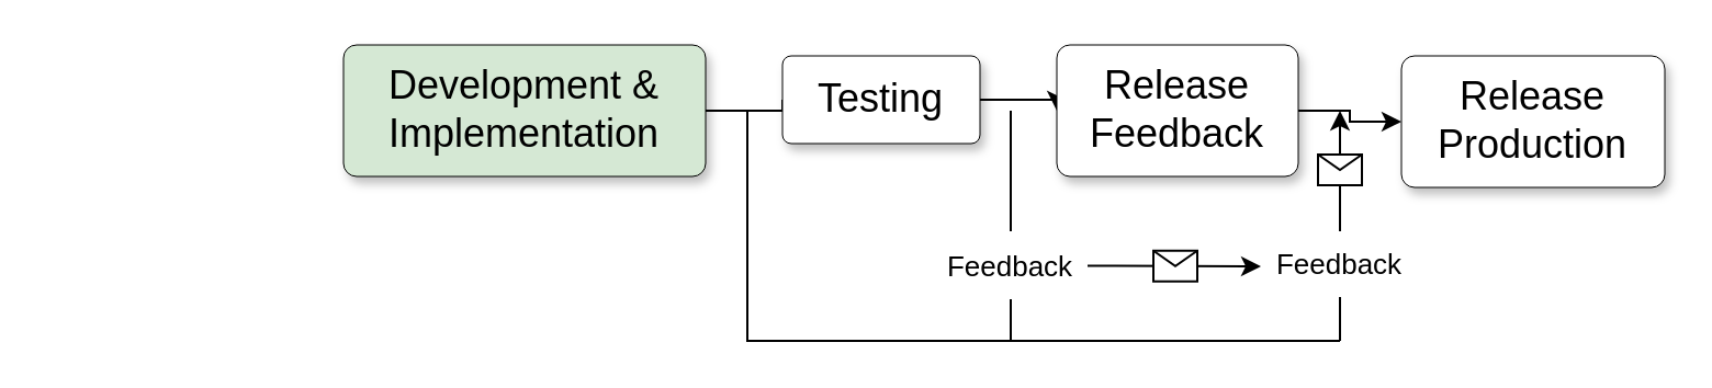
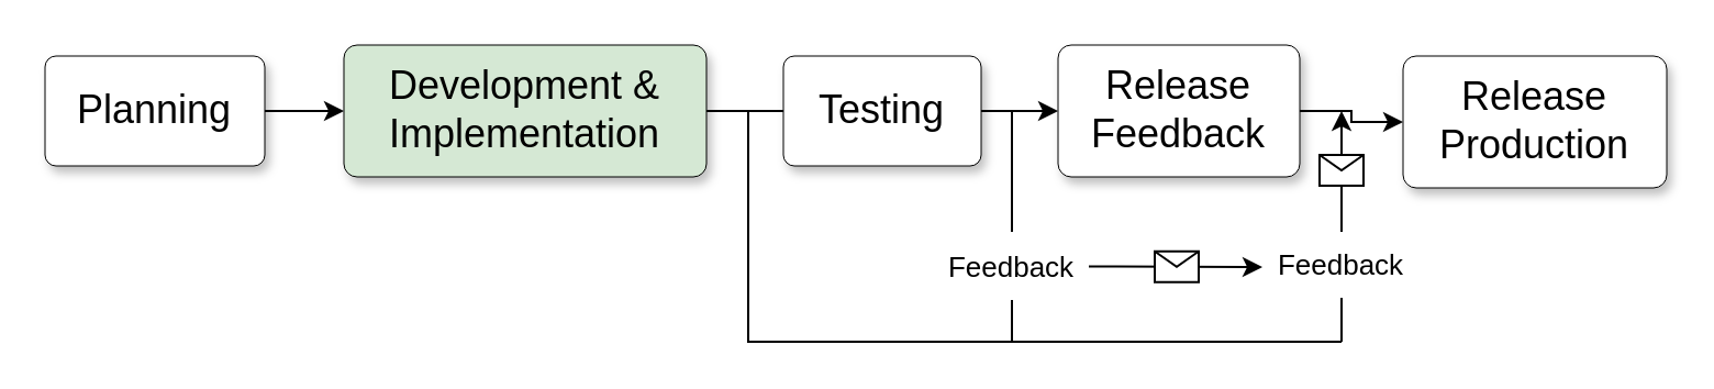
  <mxCell id="0" />
  <mxCell id="1" parent="0" />
+ <mxCell id="2" style="edgeStyle=orthogonalEdgeStyle;rounded=0;orthogonalLoop=1;jettySize=auto;html=1;exitX=1;exitY=0.5;exitDx=0;exitDy=0;entryX=0;entryY=0.5;entryDx=0;entryDy=0;" edge="1" parent="1" source="3" target="5"><mxGeometry relative="1" as="geometry" /></mxCell>
+ <mxCell id="3" value="&lt;font style=&quot;font-size: 18px;&quot;&gt;Planning&lt;/font&gt;" style="html=1;whiteSpace=wrap;rounded=1;arcSize=10;shadow=1;strokeWidth=0.5;" vertex="1" parent="1"><mxGeometry x="20" y="25" width="100" height="50" as="geometry" /></mxCell>
  <mxCell id="4" style="edgeStyle=orthogonalEdgeStyle;rounded=0;orthogonalLoop=1;jettySize=auto;html=1;exitX=1;exitY=0.5;exitDx=0;exitDy=0;entryX=0;entryY=0.5;entryDx=0;entryDy=0;endArrow=none;" edge="1" parent="1" source="5" target="7"><mxGeometry relative="1" as="geometry" /></mxCell>
  <mxCell id="5" value="&lt;div style=&quot;font-size: 18px;&quot;&gt;&lt;font style=&quot;font-size: 18px;&quot;&gt;Development &amp;amp;&lt;/font&gt;&lt;/div&gt;&lt;div style=&quot;font-size: 18px;&quot;&gt;&lt;font style=&quot;font-size: 18px;&quot;&gt;Implementation&lt;/font&gt;&lt;/div&gt;" style="html=1;whiteSpace=wrap;rounded=1;arcSize=10;shadow=1;strokeWidth=0.5;fillColor=#d5e8d4;" vertex="1" parent="1"><mxGeometry x="156" y="20" width="165" height="60" as="geometry" /></mxCell>
  <mxCell id="6" style="edgeStyle=orthogonalEdgeStyle;rounded=0;orthogonalLoop=1;jettySize=auto;html=1;exitX=1;exitY=0.5;exitDx=0;exitDy=0;entryX=0;entryY=0.5;entryDx=0;entryDy=0;" edge="1" parent="1" source="7" target="9"><mxGeometry relative="1" as="geometry" /></mxCell>
- <mxCell id="7" value="&lt;font style=&quot;font-size: 18px;&quot;&gt;Testing&lt;/font&gt;" style="html=1;whiteSpace=wrap;rounded=1;arcSize=10;shadow=1;strokeWidth=0.5;" vertex="1" parent="1"><mxGeometry x="356" y="25" width="90" height="40" as="geometry" /></mxCell>
+ <mxCell id="7" value="&lt;font style=&quot;font-size: 18px;&quot;&gt;Testing&lt;/font&gt;" style="html=1;whiteSpace=wrap;rounded=1;arcSize=10;shadow=1;strokeWidth=0.5;" vertex="1" parent="1"><mxGeometry x="356" y="25" width="90" height="50" as="geometry" /></mxCell>
  <mxCell id="8" style="edgeStyle=orthogonalEdgeStyle;rounded=0;orthogonalLoop=1;jettySize=auto;html=1;exitX=1;exitY=0.5;exitDx=0;exitDy=0;entryX=0;entryY=0.5;entryDx=0;entryDy=0;" edge="1" parent="1" source="9" target="11"><mxGeometry relative="1" as="geometry" /></mxCell>
  <mxCell id="9" value="&lt;div style=&quot;font-size: 18px;&quot;&gt;&lt;div&gt;Release&lt;/div&gt;&lt;div&gt;&lt;span style=&quot;background-color: initial;&quot;&gt;Feedback&lt;/span&gt;&lt;/div&gt;&lt;/div&gt;" style="html=1;whiteSpace=wrap;rounded=1;arcSize=10;shadow=1;strokeWidth=0.5;" vertex="1" parent="1"><mxGeometry x="481" y="20" width="110" height="60" as="geometry" /></mxCell>
  <mxCell id="10" value="Feedback" style="text;html=1;strokeColor=none;fillColor=none;align=center;verticalAlign=middle;whiteSpace=wrap;rounded=0;fontSize=13;" vertex="1" parent="1"><mxGeometry x="580" y="105" width="60" height="30" as="geometry" /></mxCell>
  <mxCell id="11" value="&lt;div style=&quot;font-size: 18px;&quot;&gt;&lt;div&gt;Release&lt;/div&gt;&lt;div&gt;&lt;span style=&quot;background-color: initial;&quot;&gt;Production&lt;/span&gt;&lt;/div&gt;&lt;/div&gt;" style="html=1;whiteSpace=wrap;rounded=1;arcSize=10;shadow=1;strokeWidth=0.5;" vertex="1" parent="1"><mxGeometry x="638" y="25" width="120" height="60" as="geometry" /></mxCell>
  <mxCell id="12" value="Feedback" style="text;html=1;strokeColor=none;fillColor=none;align=center;verticalAlign=middle;whiteSpace=wrap;rounded=0;fontSize=13;" vertex="1" parent="1"><mxGeometry x="430" y="106" width="60" height="30" as="geometry" /></mxCell>
  <mxCell id="13" value="" style="endArrow=none;html=1;rounded=0;edgeStyle=orthogonalEdgeStyle;" edge="1" parent="1"><mxGeometry width="50" height="50" relative="1" as="geometry"><mxPoint x="460" y="105" as="sourcePoint" /><mxPoint x="460" y="50" as="targetPoint" /><Array as="points"><mxPoint x="460" y="95" /><mxPoint x="460" y="95" /></Array></mxGeometry></mxCell>
  <mxCell id="14" value="" style="endArrow=classic;html=1;rounded=0;" edge="1" parent="1"><mxGeometry relative="1" as="geometry"><mxPoint x="495" y="120.76" as="sourcePoint" /><mxPoint x="574" y="121" as="targetPoint" /></mxGeometry></mxCell>
  <mxCell id="15" value="" style="shape=message;html=1;outlineConnect=0;" vertex="1" parent="14"><mxGeometry width="20" height="14" relative="1" as="geometry"><mxPoint x="-10" y="-7" as="offset" /></mxGeometry></mxCell>
  <mxCell id="16" value="" style="endArrow=classic;html=1;rounded=0;exitX=0.5;exitY=0;exitDx=0;exitDy=0;" edge="1" parent="1" source="10"><mxGeometry relative="1" as="geometry"><mxPoint x="610" y="101" as="sourcePoint" /><mxPoint x="610" y="50" as="targetPoint" /></mxGeometry></mxCell>
  <mxCell id="17" value="" style="shape=message;html=1;outlineConnect=0;" vertex="1" parent="16"><mxGeometry width="20" height="14" relative="1" as="geometry"><mxPoint x="-10" y="-7" as="offset" /></mxGeometry></mxCell>
  <mxCell id="18" value="" style="endArrow=none;html=1;rounded=0;edgeStyle=orthogonalEdgeStyle;" edge="1" parent="1"><mxGeometry width="50" height="50" relative="1" as="geometry"><mxPoint x="610" y="155" as="sourcePoint" /><mxPoint x="340" y="50" as="targetPoint" /><Array as="points"><mxPoint x="340" y="95" /><mxPoint x="340" y="95" /></Array></mxGeometry></mxCell>
  <mxCell id="19" value="" style="endArrow=none;html=1;rounded=0;entryX=0.5;entryY=1;entryDx=0;entryDy=0;" edge="1" parent="1" target="12"><mxGeometry width="50" height="50" relative="1" as="geometry"><mxPoint x="460" y="155" as="sourcePoint" /><mxPoint x="510" y="105" as="targetPoint" /></mxGeometry></mxCell>
  <mxCell id="20" value="" style="endArrow=none;html=1;rounded=0;entryX=0.5;entryY=1;entryDx=0;entryDy=0;" edge="1" parent="1" target="10"><mxGeometry width="50" height="50" relative="1" as="geometry"><mxPoint x="610" y="155" as="sourcePoint" /><mxPoint x="470" y="146" as="targetPoint" /></mxGeometry></mxCell>
